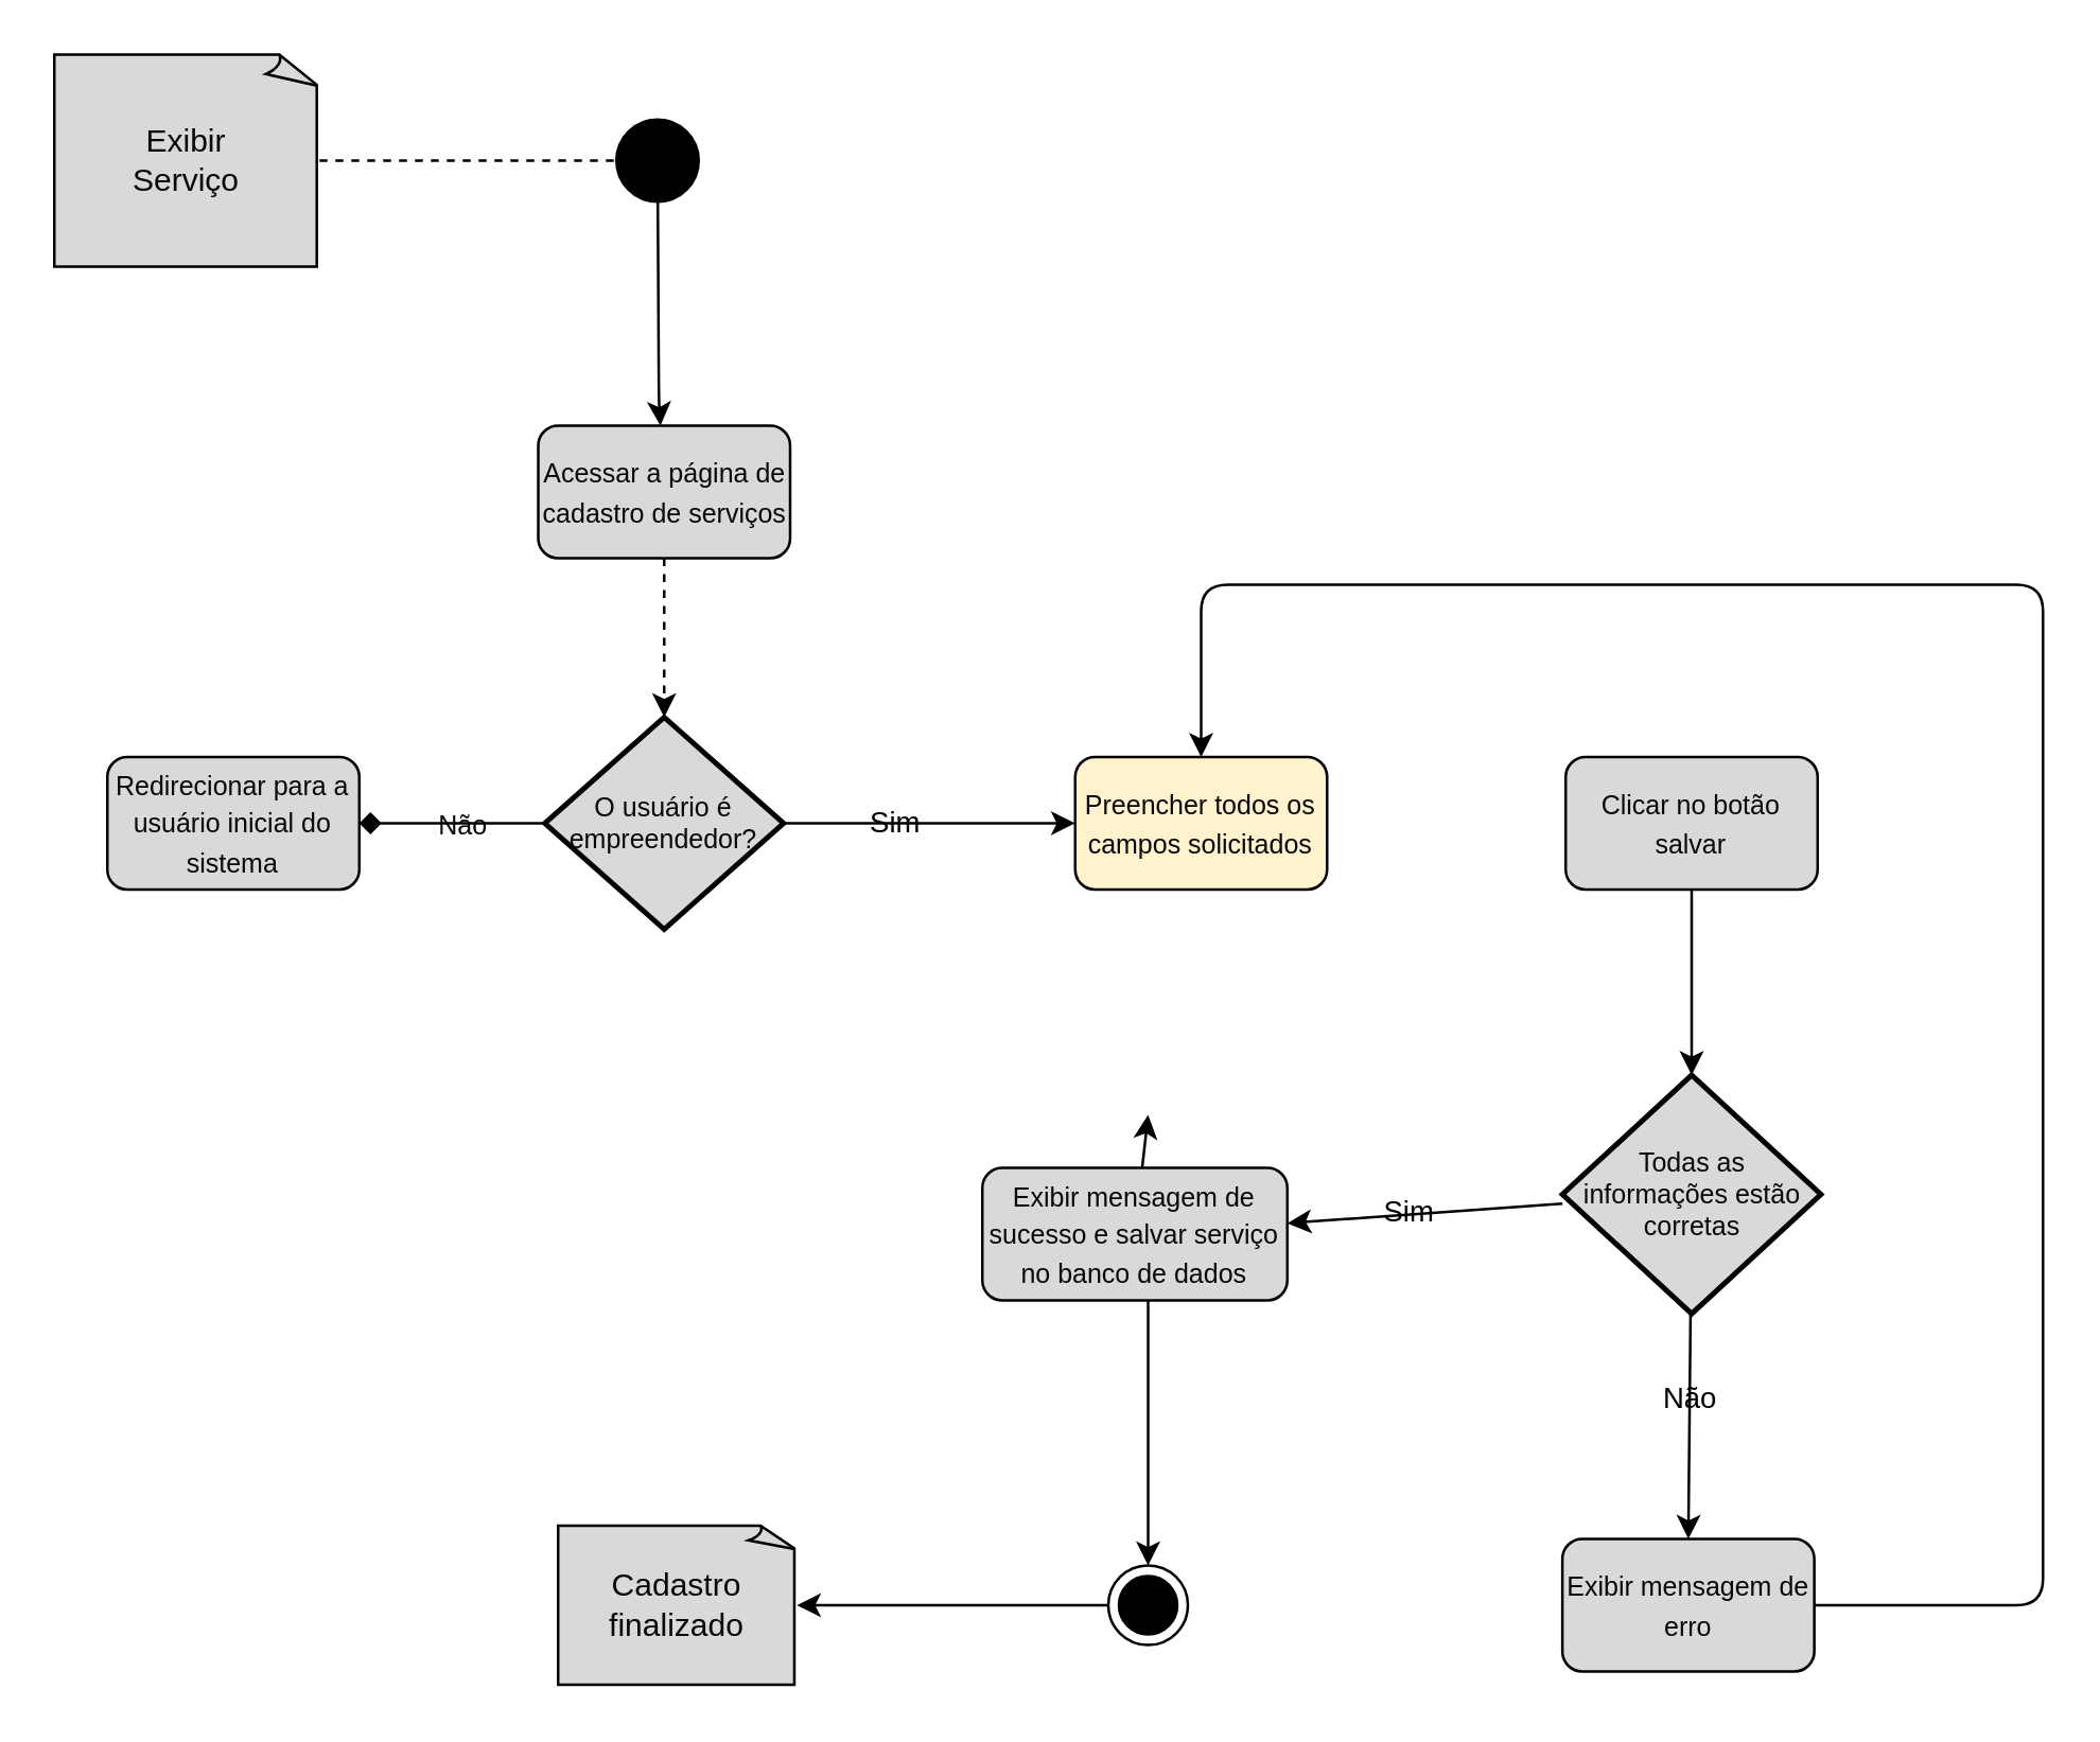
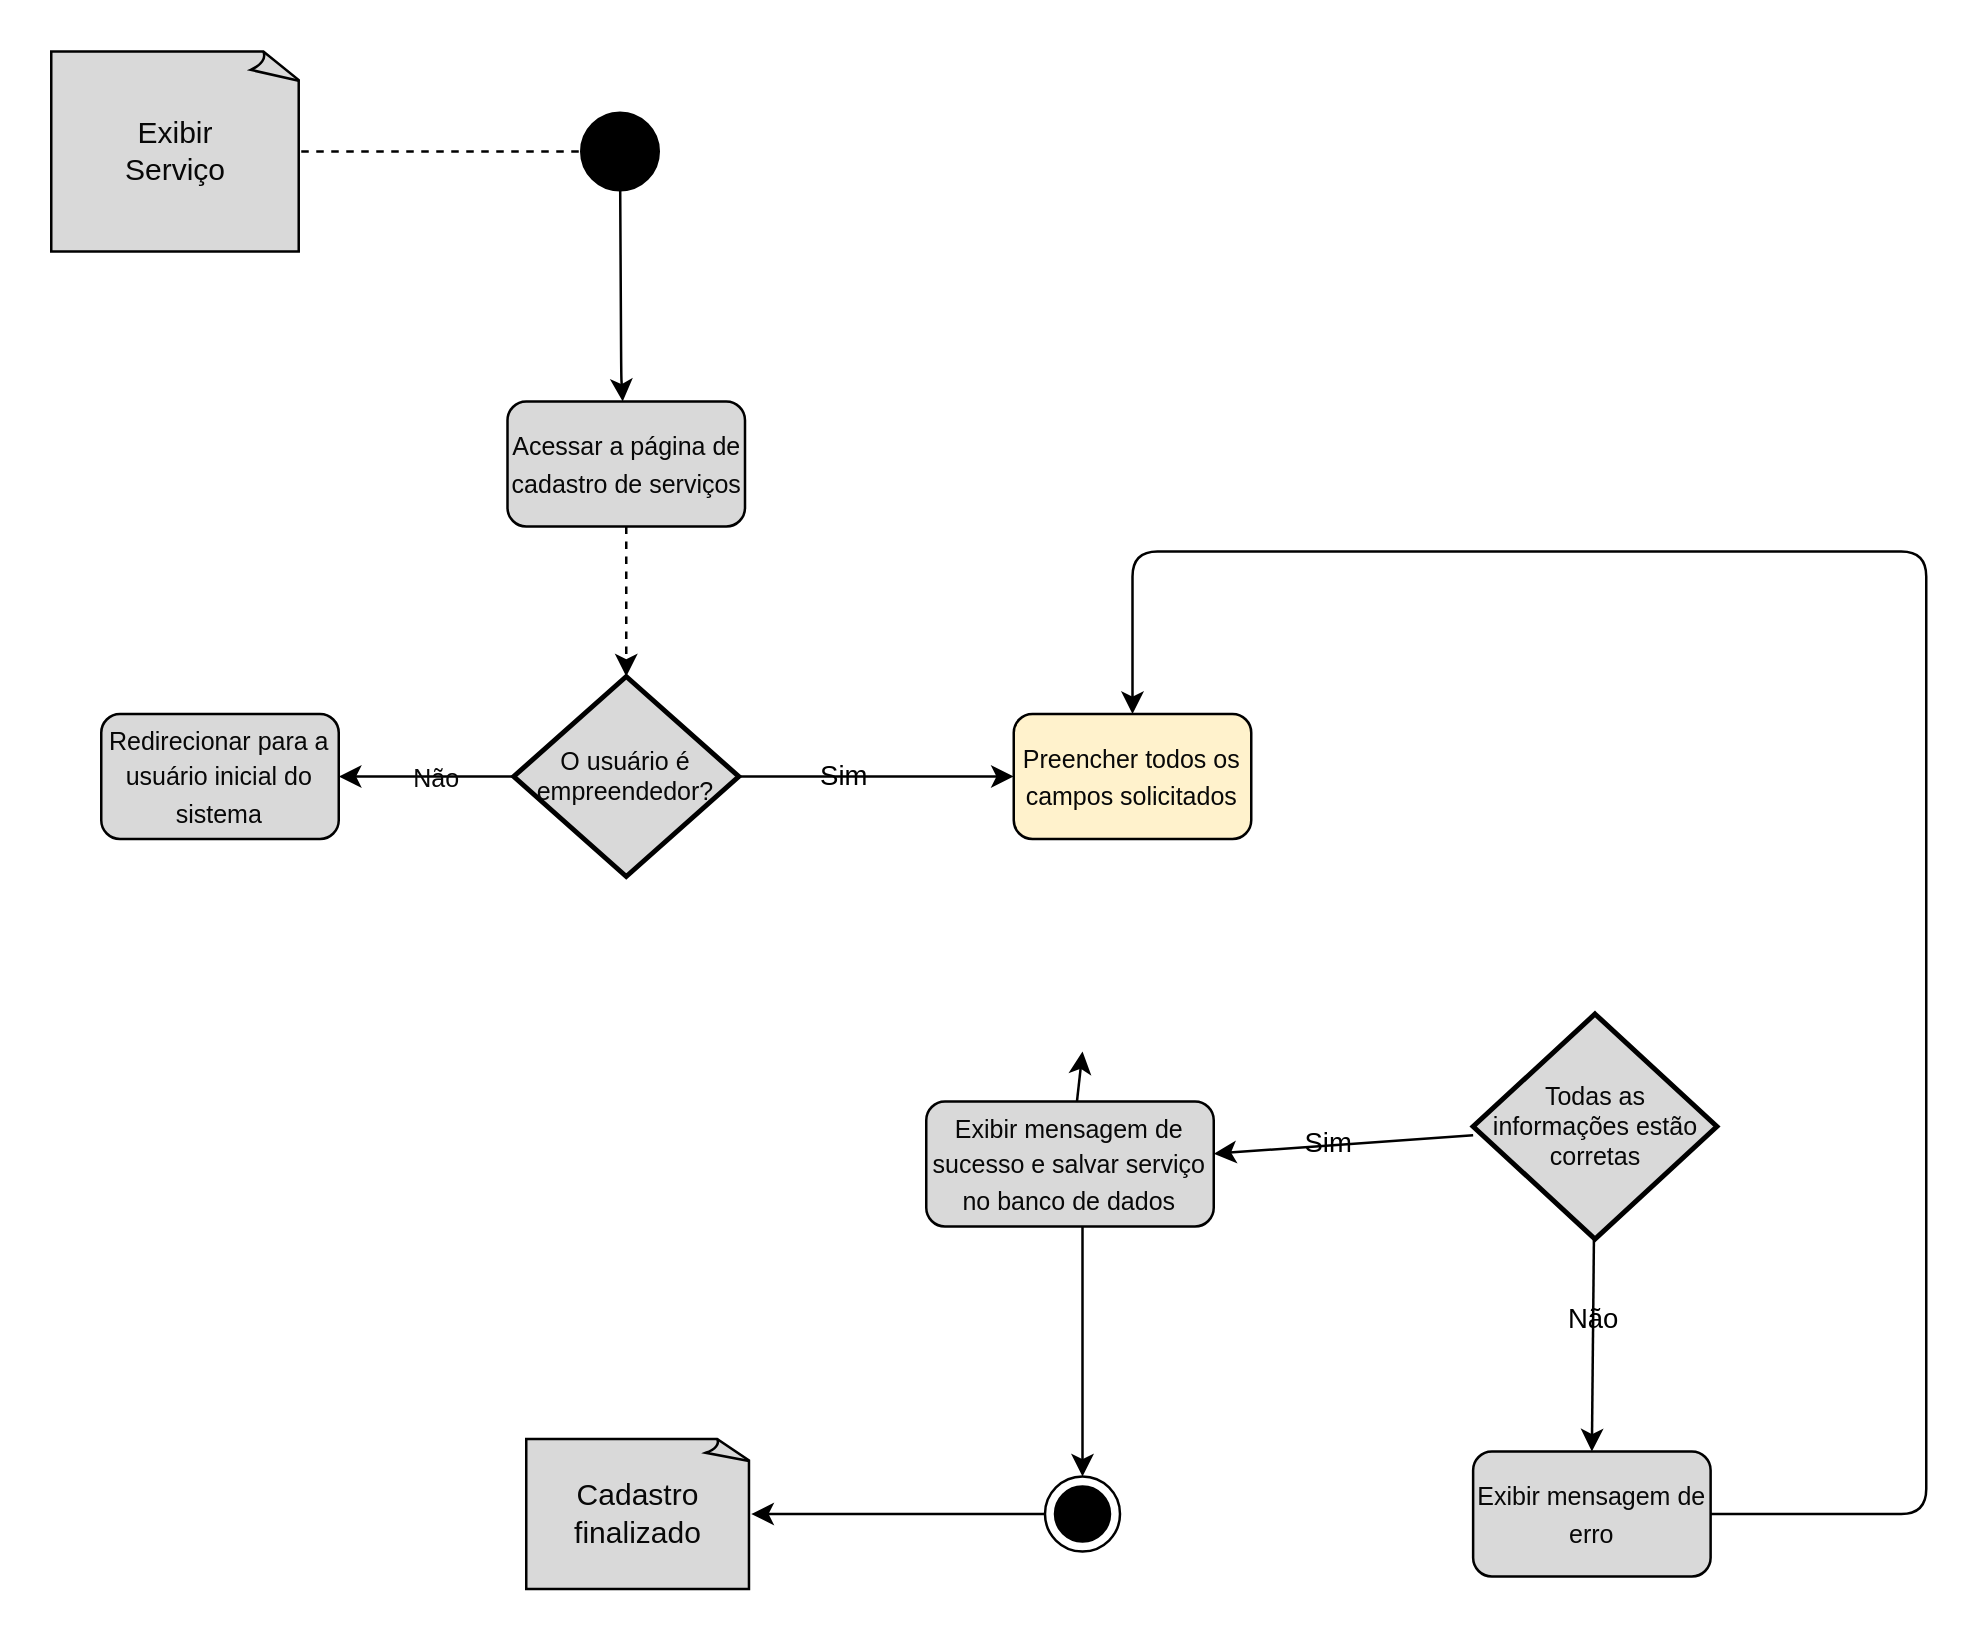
  <mxCell id="0" />
  <mxCell id="1" parent="0" />
  <mxCell id="2" value="&lt;font color=&quot;#080808&quot;&gt;Exibir &lt;br&gt;Serviço&lt;br&gt;&lt;/font&gt;" style="whiteSpace=wrap;html=1;shape=mxgraph.basic.document;strokeColor=#000000;fillColor=#D9D9D9;" parent="1" vertex="1"><mxGeometry x="20" y="20" width="100" height="80" as="geometry" /></mxCell>
  <mxCell id="3" style="edgeStyle=none;html=1;strokeColor=#000000;fontSize=10;fontColor=#080808;" parent="1" source="4" target="7" edge="1"><mxGeometry relative="1" as="geometry"><Array as="points"><mxPoint x="248" y="150" /></Array></mxGeometry></mxCell>
  <mxCell id="4" value="" style="strokeWidth=2;html=1;shape=mxgraph.flowchart.start_1;whiteSpace=wrap;strokeColor=#000000;fontColor=#080808;fillColor=#000000;" parent="1" vertex="1"><mxGeometry x="232.5" y="45" width="30" height="30" as="geometry" /></mxCell>
  <mxCell id="5" value="" style="endArrow=none;dashed=1;html=1;strokeColor=#000000;fontColor=#080808;entryX=0;entryY=0.5;entryDx=0;entryDy=0;entryPerimeter=0;exitX=1;exitY=0.5;exitDx=0;exitDy=0;exitPerimeter=0;" parent="1" source="2" target="4" edge="1"><mxGeometry width="50" height="50" relative="1" as="geometry"><mxPoint x="140" y="90" as="sourcePoint" /><mxPoint x="190" y="40" as="targetPoint" /></mxGeometry></mxCell>
  <mxCell id="6" style="edgeStyle=none;html=1;strokeColor=#000000;fontSize=10;fontColor=#080808;dashed=1;" parent="1" source="7" target="12" edge="1"><mxGeometry relative="1" as="geometry" /></mxCell>
  <mxCell id="7" value="&lt;font style=&quot;font-size: 10px;&quot;&gt;Acessar a página de cadastro de serviços&lt;/font&gt;" style="rounded=1;whiteSpace=wrap;html=1;strokeColor=#000000;fontColor=#080808;fillColor=#D9D9D9;" parent="1" vertex="1"><mxGeometry x="202.5" y="160" width="95" height="50" as="geometry" /></mxCell>
- <mxCell id="8" style="edgeStyle=orthogonalEdgeStyle;html=1;entryX=1;entryY=0.5;entryDx=0;entryDy=0;labelBackgroundColor=default;strokeColor=#000000;fontSize=10;fontColor=#080808;endArrow=diamond;" parent="1" source="12" target="13" edge="1"><mxGeometry relative="1" as="geometry" /></mxCell>
+ <mxCell id="8" style="edgeStyle=orthogonalEdgeStyle;html=1;entryX=1;entryY=0.5;entryDx=0;entryDy=0;labelBackgroundColor=default;strokeColor=#000000;fontSize=10;fontColor=#080808;" parent="1" source="12" target="13" edge="1"><mxGeometry relative="1" as="geometry" /></mxCell>
  <mxCell id="9" value="Não" style="edgeLabel;align=center;verticalAlign=middle;resizable=0;points=[];fontSize=10;fontColor=#080808;labelBackgroundColor=none;" parent="8" vertex="1" connectable="0"><mxGeometry x="-0.103" relative="1" as="geometry"><mxPoint as="offset" /></mxGeometry></mxCell>
  <mxCell id="10" style="edgeStyle=none;html=1;entryX=0;entryY=0.5;entryDx=0;entryDy=0;strokeColor=#000000;" parent="1" source="12" target="14" edge="1"><mxGeometry relative="1" as="geometry" /></mxCell>
  <mxCell id="11" value="Sim" style="edgeLabel;align=center;verticalAlign=middle;resizable=0;points=[];labelBackgroundColor=none;fontColor=#000000;" vertex="1" connectable="0" parent="10"><mxGeometry x="-0.228" y="1" relative="1" as="geometry"><mxPoint as="offset" /></mxGeometry></mxCell>
  <mxCell id="12" value="O usuário é empreendedor?" style="strokeWidth=2;html=1;shape=mxgraph.flowchart.decision;whiteSpace=wrap;strokeColor=#000000;fontSize=10;fontColor=#080808;fillColor=#D9D9D9;" parent="1" vertex="1"><mxGeometry x="205" y="270" width="90" height="80" as="geometry" /></mxCell>
  <mxCell id="13" value="&lt;font style=&quot;font-size: 10px;&quot;&gt;Redirecionar para a usuário inicial do sistema&lt;/font&gt;" style="rounded=1;whiteSpace=wrap;html=1;strokeColor=#000000;fontColor=#080808;fillColor=#D9D9D9;" parent="1" vertex="1"><mxGeometry x="40" y="285" width="95" height="50" as="geometry" /></mxCell>
  <mxCell id="14" value="&lt;font style=&quot;font-size: 10px;&quot;&gt;Preencher todos os campos solicitados&lt;/font&gt;" style="rounded=1;whiteSpace=wrap;html=1;strokeColor=#000000;fontColor=#080808;fillColor=#fff2cc;" parent="1" vertex="1"><mxGeometry x="405" y="285" width="95" height="50" as="geometry" /></mxCell>
- <mxCell id="15" style="edgeStyle=none;html=1;strokeColor=#000000;" parent="1" source="16" target="21" edge="1"><mxGeometry relative="1" as="geometry" /></mxCell>
- <mxCell id="16" value="&lt;font style=&quot;font-size: 10px;&quot;&gt;Clicar no botão salvar&lt;/font&gt;" style="rounded=1;whiteSpace=wrap;html=1;strokeColor=#000000;fontColor=#080808;fillColor=#D9D9D9;" parent="1" vertex="1"><mxGeometry x="590" y="285" width="95" height="50" as="geometry" /></mxCell>
  <mxCell id="17" style="edgeStyle=none;html=1;strokeColor=#000000;" parent="1" source="21" target="24" edge="1"><mxGeometry relative="1" as="geometry" /></mxCell>
  <mxCell id="18" value="Sim" style="edgeLabel;align=center;verticalAlign=middle;resizable=0;points=[];labelBackgroundColor=none;fontColor=#000000;" parent="17" vertex="1" connectable="0"><mxGeometry x="0.121" y="-2" relative="1" as="geometry"><mxPoint as="offset" /></mxGeometry></mxCell>
  <mxCell id="19" style="edgeStyle=none;html=1;entryX=0.5;entryY=0;entryDx=0;entryDy=0;strokeColor=#000000;fontColor=#000000;" parent="1" source="21" target="26" edge="1"><mxGeometry relative="1" as="geometry" /></mxCell>
  <mxCell id="20" value="Não" style="edgeLabel;align=center;verticalAlign=middle;resizable=0;points=[];fontColor=#000000;labelBackgroundColor=none;" parent="19" vertex="1" connectable="0"><mxGeometry x="-0.264" relative="1" as="geometry"><mxPoint as="offset" /></mxGeometry></mxCell>
  <mxCell id="21" value="Todas as informações estão corretas" style="strokeWidth=2;html=1;shape=mxgraph.flowchart.decision;whiteSpace=wrap;strokeColor=#000000;fontSize=10;fontColor=#080808;fillColor=#D9D9D9;" parent="1" vertex="1"><mxGeometry x="588.75" y="405" width="97.5" height="90" as="geometry" /></mxCell>
  <mxCell id="22" style="edgeStyle=orthogonalEdgeStyle;html=1;strokeColor=#000000;fontColor=#000000;" parent="1" source="24" edge="1"><mxGeometry relative="1" as="geometry"><mxPoint x="432.5" y="590" as="targetPoint" /><Array as="points"><mxPoint x="433" y="540" /></Array></mxGeometry></mxCell>
  <mxCell id="23" style="edgeStyle=none;html=1;fontColor=#000000;" edge="1" parent="1" source="24"><mxGeometry relative="1" as="geometry"><mxPoint x="432.5" y="420" as="targetPoint" /></mxGeometry></mxCell>
  <mxCell id="24" value="&lt;span style=&quot;font-size: 10px;&quot;&gt;Exibir mensagem de sucesso e salvar serviço no banco de dados&lt;/span&gt;" style="rounded=1;whiteSpace=wrap;html=1;strokeColor=#000000;fontColor=#080808;fillColor=#D9D9D9;" parent="1" vertex="1"><mxGeometry x="370" y="440" width="115" height="50" as="geometry" /></mxCell>
  <mxCell id="25" style="edgeStyle=orthogonalEdgeStyle;html=1;exitX=1;exitY=0.5;exitDx=0;exitDy=0;entryX=0.5;entryY=0;entryDx=0;entryDy=0;strokeColor=#000000;fontColor=#000000;" parent="1" source="26" target="14" edge="1"><mxGeometry relative="1" as="geometry"><Array as="points"><mxPoint x="770" y="605" /><mxPoint x="770" y="220" /><mxPoint x="453" y="220" /></Array></mxGeometry></mxCell>
  <mxCell id="26" value="&lt;font style=&quot;font-size: 10px;&quot;&gt;Exibir mensagem de erro&lt;/font&gt;" style="rounded=1;whiteSpace=wrap;html=1;strokeColor=#000000;fontColor=#080808;fillColor=#D9D9D9;" parent="1" vertex="1"><mxGeometry x="588.75" y="580" width="95" height="50" as="geometry" /></mxCell>
  <mxCell id="27" style="edgeStyle=orthogonalEdgeStyle;html=1;entryX=1;entryY=0.5;entryDx=0;entryDy=0;entryPerimeter=0;strokeColor=#000000;fontColor=#000000;" parent="1" source="28" target="29" edge="1"><mxGeometry relative="1" as="geometry" /></mxCell>
  <mxCell id="28" value="" style="ellipse;html=1;shape=endState;fillColor=#000000;strokeColor=#000000;labelBackgroundColor=none;fontColor=#000000;" parent="1" vertex="1"><mxGeometry x="417.5" y="590" width="30" height="30" as="geometry" /></mxCell>
  <mxCell id="29" value="&lt;font color=&quot;#080808&quot;&gt;Cadastro finalizado&lt;br&gt;&lt;/font&gt;" style="whiteSpace=wrap;html=1;shape=mxgraph.basic.document;strokeColor=#000000;fillColor=#D9D9D9;" parent="1" vertex="1"><mxGeometry x="210" y="575" width="90" height="60" as="geometry" /></mxCell>
